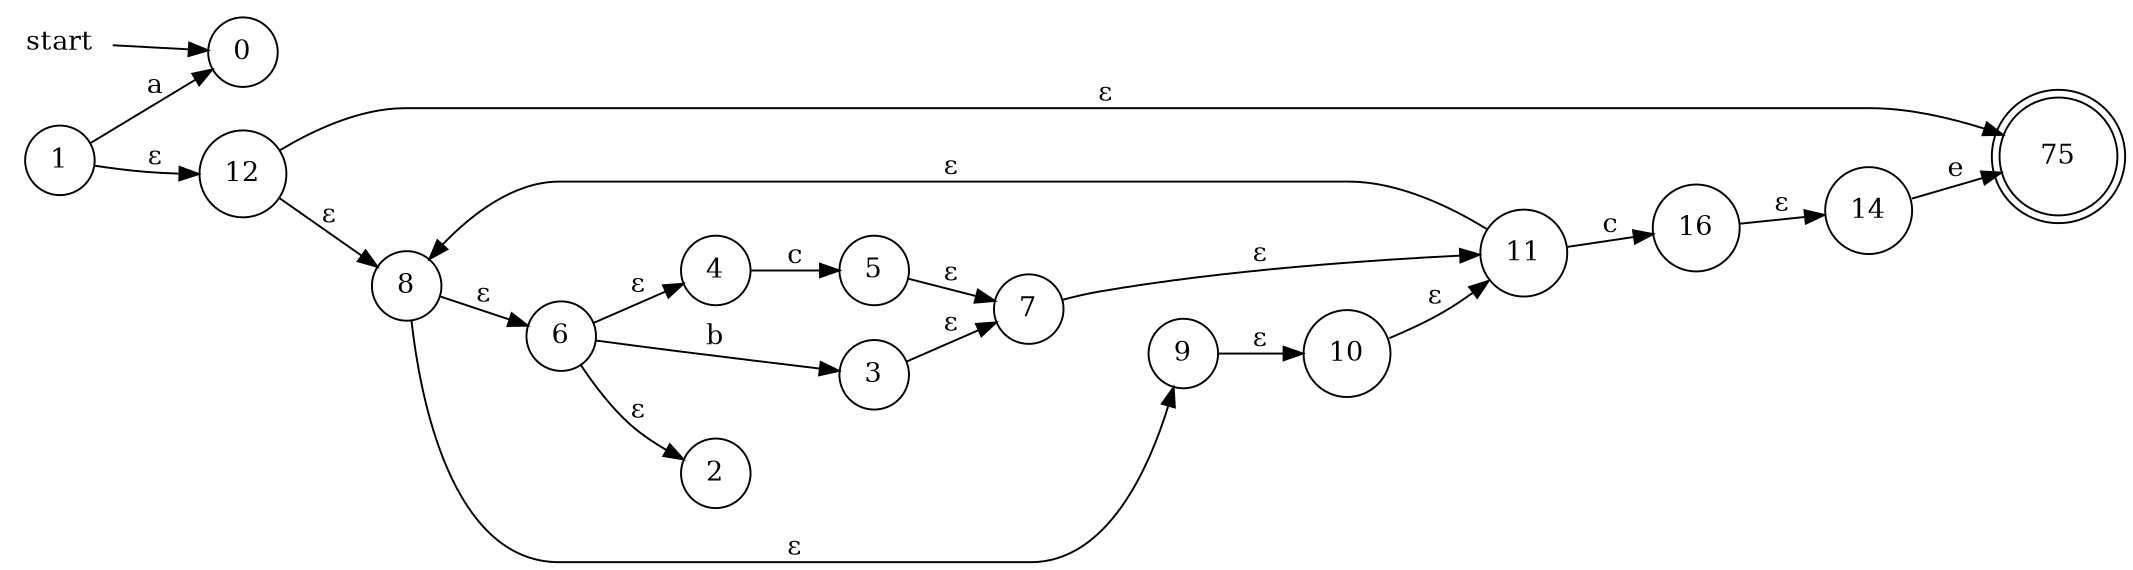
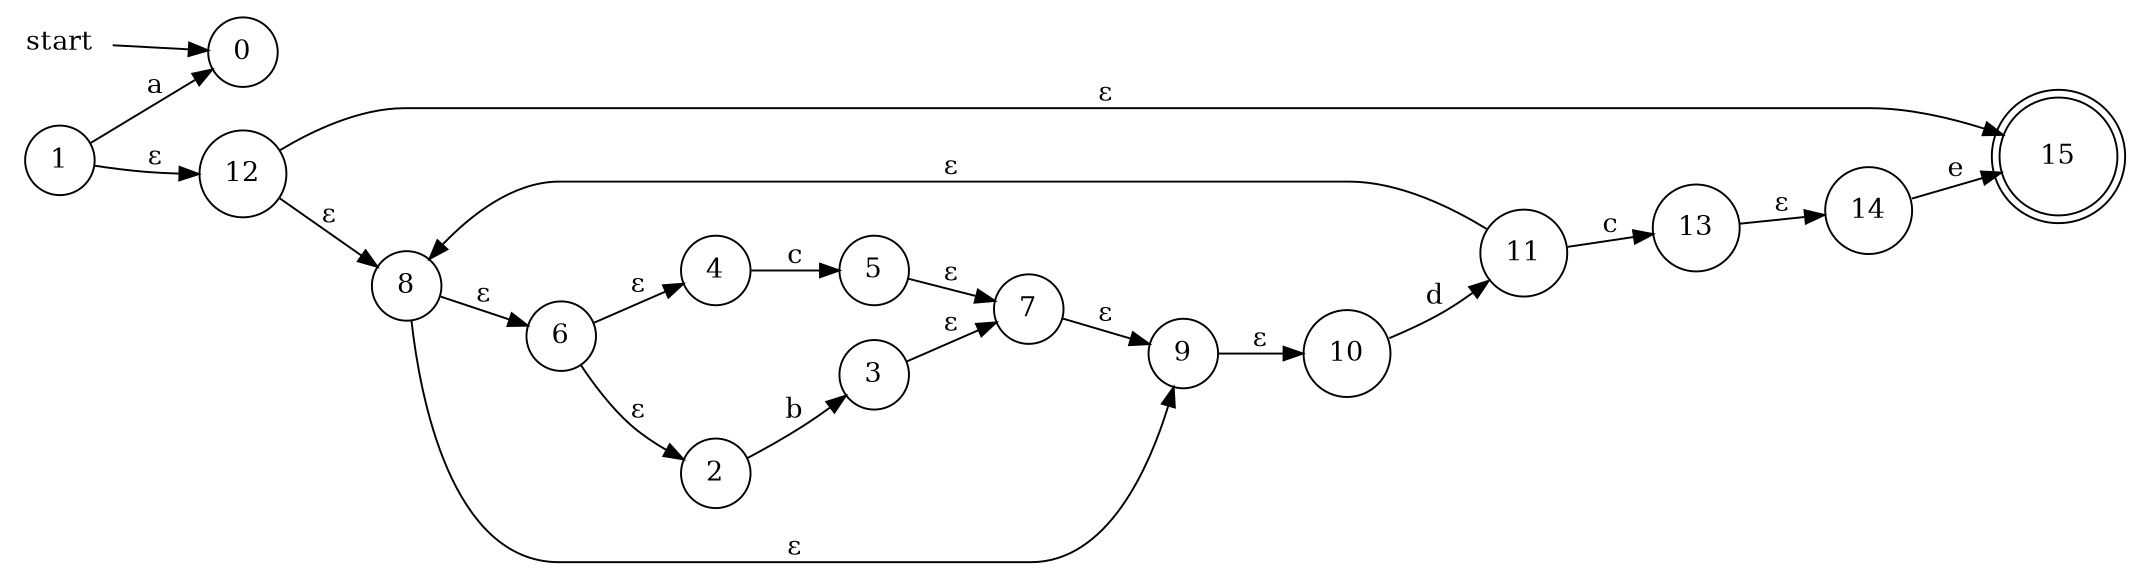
  digraph {
    rankdir=LR
    node [shape=circle]
    start [shape=none]
    0
    1
    12
-   15 [shape=doublecircle label=75]
+   15 [shape=doublecircle]
    8
    6
    9
-   13 [label=16]
+   13
    14
    2
    4
    10
    3
    5
    11
    7
    start -> 0
    1 -> 0 [label=a]
    1 -> 12 [label="ε"]
    12 -> 15 [label="ε"]
    12 -> 8 [label="ε"]
    8 -> 6 [label="ε"]
    8 -> 9 [label="ε"]
    6 -> 2 [label="ε"]
    6 -> 4 [label="ε"]
    9 -> 10 [label="ε"]
    13 -> 14 [label="ε"]
    14 -> 15 [label=e]
-   6 -> 3 [label=b]
+   2 -> 3 [label=b]
    4 -> 5 [label=c]
-   10 -> 11 [label="ε"]
+   10 -> 11 [label=d]
    3 -> 7 [label="ε"]
    5 -> 7 [label="ε"]
    11 -> 8 [label="ε"]
    11 -> 13 [label=c]
-   7 -> 11 [label="ε"]
+   7 -> 9 [label="ε"]
  }
